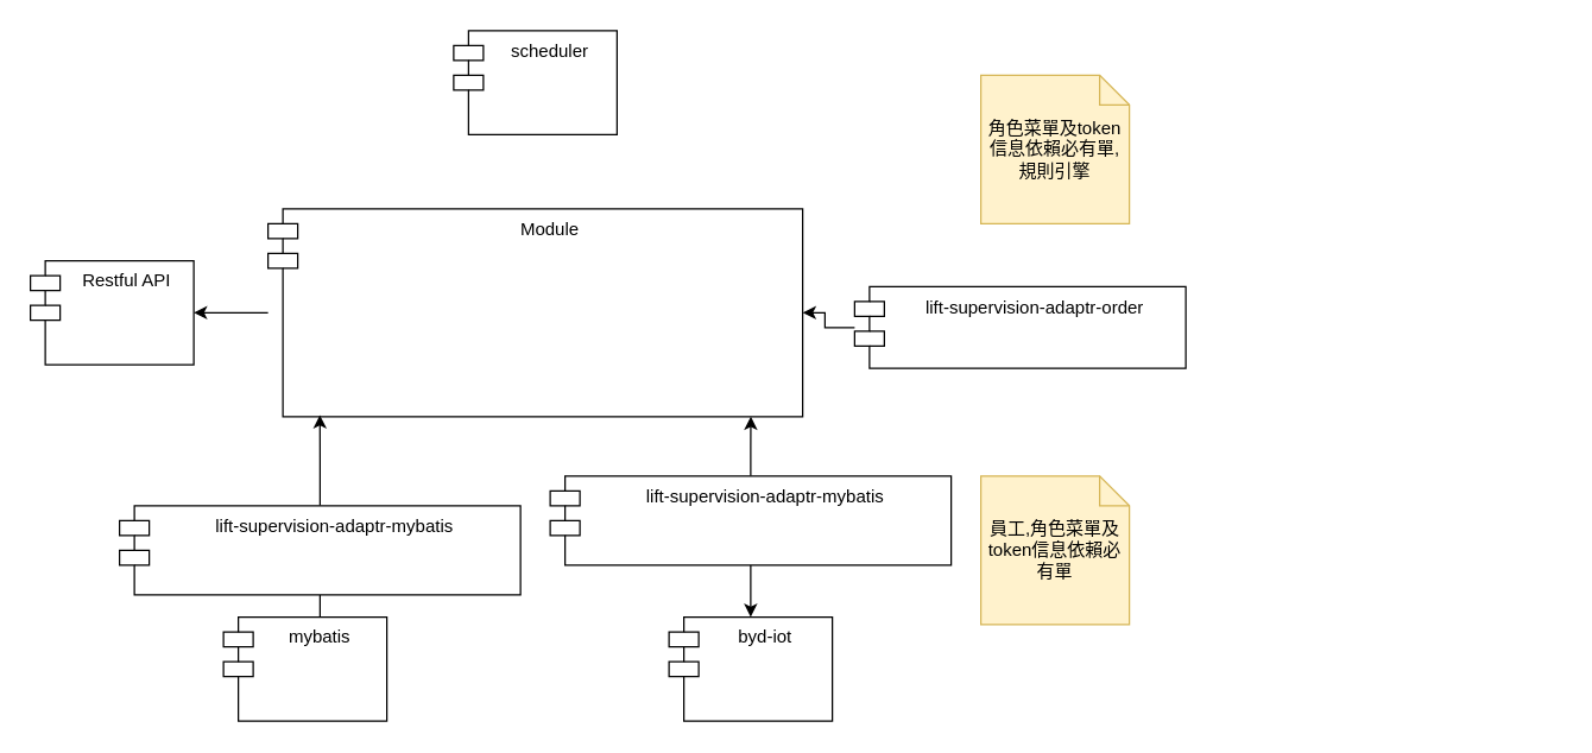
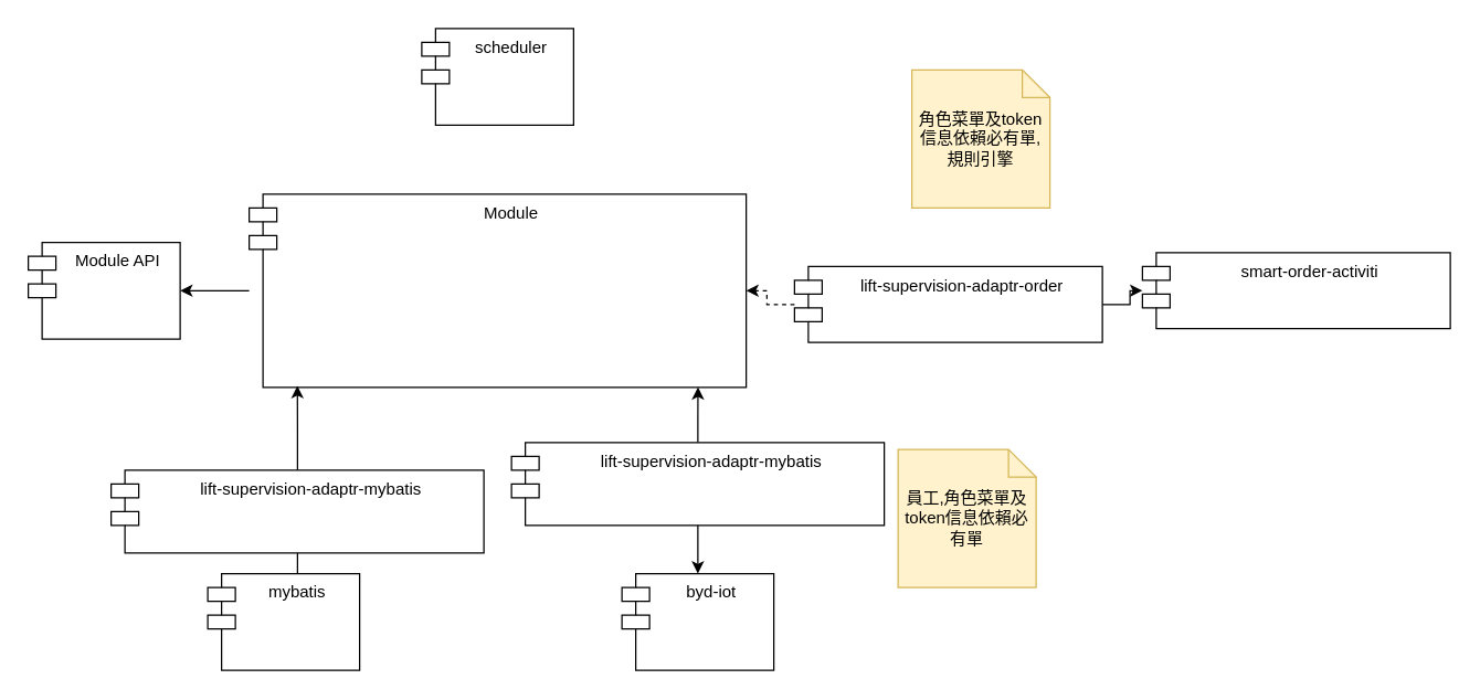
  <mxCell id="0" />
  <mxCell id="1" parent="0" />
  <mxCell id="2" value="" style="edgeStyle=orthogonalEdgeStyle;rounded=0;orthogonalLoop=1;jettySize=auto;html=1;" edge="1" parent="1" source="3" target="5"><mxGeometry relative="1" as="geometry" /></mxCell>
  <mxCell id="3" value="Module" style="shape=module;align=left;spacingLeft=20;align=center;verticalAlign=top;whiteSpace=wrap;html=1;" vertex="1" parent="1"><mxGeometry x="180" y="140" width="360" height="140" as="geometry" /></mxCell>
  <mxCell id="4" value="scheduler" style="shape=module;align=left;spacingLeft=20;align=center;verticalAlign=top;whiteSpace=wrap;html=1;" vertex="1" parent="1"><mxGeometry x="305" y="20" width="110" height="70" as="geometry" /></mxCell>
- <mxCell id="5" value="Restful API" style="shape=module;align=left;spacingLeft=20;align=center;verticalAlign=top;whiteSpace=wrap;html=1;" vertex="1" parent="1"><mxGeometry x="20" y="175" width="110" height="70" as="geometry" /></mxCell>
+ <mxCell id="5" value="Module API" style="shape=module;align=left;spacingLeft=20;align=center;verticalAlign=top;whiteSpace=wrap;html=1;" vertex="1" parent="1"><mxGeometry x="20" y="175" width="110" height="70" as="geometry" /></mxCell>
  <mxCell id="6" value="" style="edgeStyle=orthogonalEdgeStyle;rounded=0;orthogonalLoop=1;jettySize=auto;html=1;" edge="1" parent="1" source="8" target="9"><mxGeometry relative="1" as="geometry" /></mxCell>
  <mxCell id="7" value="" style="edgeStyle=orthogonalEdgeStyle;rounded=0;orthogonalLoop=1;jettySize=auto;html=1;entryX=0.097;entryY=0.993;entryDx=0;entryDy=0;entryPerimeter=0;" edge="1" parent="1" source="8" target="3"><mxGeometry relative="1" as="geometry"><mxPoint x="220" y="290" as="targetPoint" /></mxGeometry></mxCell>
  <mxCell id="8" value="lift-supervision-adaptr-mybatis" style="shape=module;align=left;spacingLeft=20;align=center;verticalAlign=top;whiteSpace=wrap;html=1;" vertex="1" parent="1"><mxGeometry x="80" y="340" width="270" height="60" as="geometry" /></mxCell>
  <mxCell id="9" value="mybatis" style="shape=module;align=left;spacingLeft=20;align=center;verticalAlign=top;whiteSpace=wrap;html=1;" vertex="1" parent="1"><mxGeometry x="150" y="415" width="110" height="70" as="geometry" /></mxCell>
  <mxCell id="10" value="" style="edgeStyle=orthogonalEdgeStyle;rounded=0;orthogonalLoop=1;jettySize=auto;html=1;entryX=0.903;entryY=1;entryDx=0;entryDy=0;entryPerimeter=0;" edge="1" parent="1" source="12" target="3"><mxGeometry relative="1" as="geometry" /></mxCell>
  <mxCell id="11" value="" style="edgeStyle=orthogonalEdgeStyle;rounded=0;orthogonalLoop=1;jettySize=auto;html=1;" edge="1" parent="1" source="12" target="13"><mxGeometry relative="1" as="geometry" /></mxCell>
  <mxCell id="12" value="lift-supervision-adaptr-mybatis" style="shape=module;align=left;spacingLeft=20;align=center;verticalAlign=top;whiteSpace=wrap;html=1;" vertex="1" parent="1"><mxGeometry x="370" y="320" width="270" height="60" as="geometry" /></mxCell>
  <mxCell id="13" value="byd-iot" style="shape=module;align=left;spacingLeft=20;align=center;verticalAlign=top;whiteSpace=wrap;html=1;" vertex="1" parent="1"><mxGeometry x="450" y="415" width="110" height="70" as="geometry" /></mxCell>
- <mxCell id="15" value="" style="edgeStyle=orthogonalEdgeStyle;rounded=0;orthogonalLoop=1;jettySize=auto;html=1;" edge="1" parent="1" source="16" target="3"><mxGeometry relative="1" as="geometry" /></mxCell>
+ <mxCell id="14" value="" style="edgeStyle=orthogonalEdgeStyle;rounded=0;orthogonalLoop=1;jettySize=auto;html=1;" edge="1" parent="1" source="16" target="17"><mxGeometry relative="1" as="geometry" /></mxCell>
+ <mxCell id="15" value="" style="edgeStyle=orthogonalEdgeStyle;rounded=0;orthogonalLoop=1;jettySize=auto;html=1;dashed=1;" edge="1" parent="1" source="16" target="3"><mxGeometry relative="1" as="geometry" /></mxCell>
  <mxCell id="16" value="lift-supervision-adaptr-order" style="shape=module;align=left;spacingLeft=20;align=center;verticalAlign=top;whiteSpace=wrap;html=1;" vertex="1" parent="1"><mxGeometry x="575" y="192.5" width="223" height="55" as="geometry" /></mxCell>
- <mxCell id="18" value="員工,角色菜單及token信息依賴必有單" style="shape=note;size=20;whiteSpace=wrap;html=1;fillColor=#fff2cc;strokeColor=#d6b656;" vertex="1" parent="1"><mxGeometry x="660" y="320" width="100" height="100" as="geometry" /></mxCell>
+ <mxCell id="17" value="smart-order-activiti" style="shape=module;align=left;spacingLeft=20;align=center;verticalAlign=top;whiteSpace=wrap;html=1;" vertex="1" parent="1"><mxGeometry x="827" y="182.5" width="223" height="55" as="geometry" /></mxCell>
+ <mxCell id="18" value="員工,角色菜單及token信息依賴必有單" style="shape=note;size=20;whiteSpace=wrap;html=1;fillColor=#fff2cc;strokeColor=#d6b656;" vertex="1" parent="1"><mxGeometry x="650" y="325" width="100" height="100" as="geometry" /></mxCell>
  <mxCell id="19" value="角色菜單及token信息依賴必有單,規則引擎" style="shape=note;size=20;whiteSpace=wrap;html=1;fillColor=#fff2cc;strokeColor=#d6b656;" vertex="1" parent="1"><mxGeometry x="660" y="50" width="100" height="100" as="geometry" /></mxCell>
